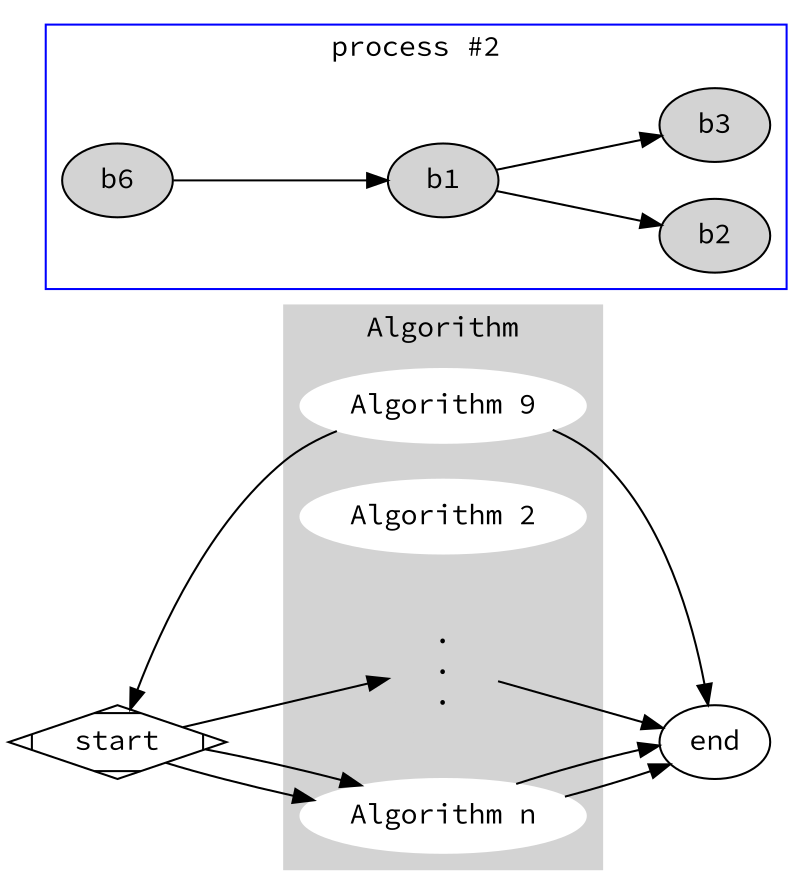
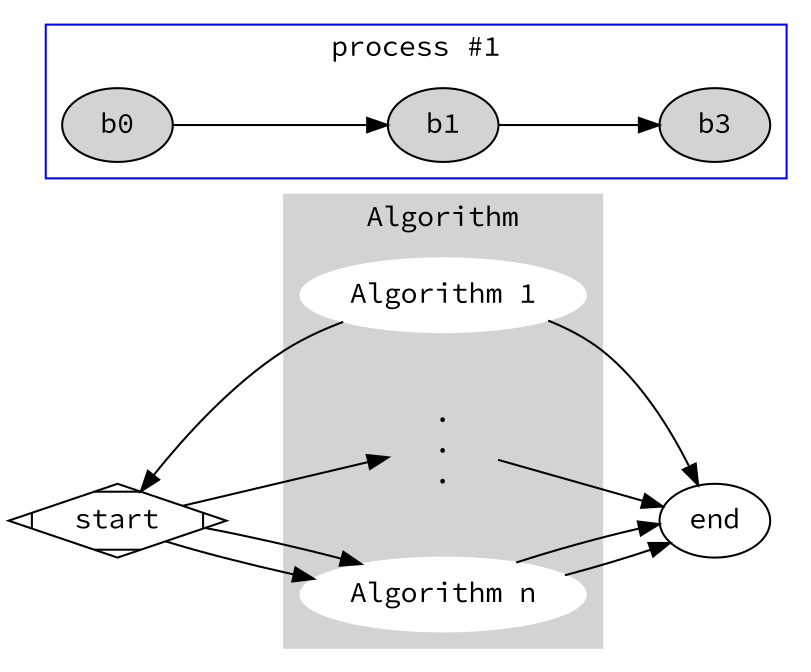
  digraph {
    fontname="Source Code Pro"
    rankdir=LR
    node [fontname="Source Code Pro" style=filled]
    edge [fontname="Source Code Pro"]
-   n1 [color=white label="Algorithm 9"]
-   n2 [color=white label="Algorithm 2"]
+   n1 [color=white label="Algorithm 1"]
    n3 [color=lightgrey label=".\n.\n."]
    n4 [color=white label="Algorithm n"]
-   b0 [label=b6]
+   b0
    b1
-   b2
    b3
    end [style=""]
    start [shape=Mdiamond style=""]
    subgraph cluster_1 {
      color=lightgrey
      label=Algorithm
      style=filled
      n1
-     n2
      n3
      n4
    }
    subgraph cluster_2 {
      color=blue
-     label="process #2"
+     label="process #1"
      b0
      b1
-     b2
      b3
    }
    n1 -> end
    n1 -> start
    n3 -> end
    n4 -> end
    n4 -> end
    b0 -> b1
-   b1 -> b2
    b1 -> b3
    start -> n3
    start -> n4
    start -> n4
  }
